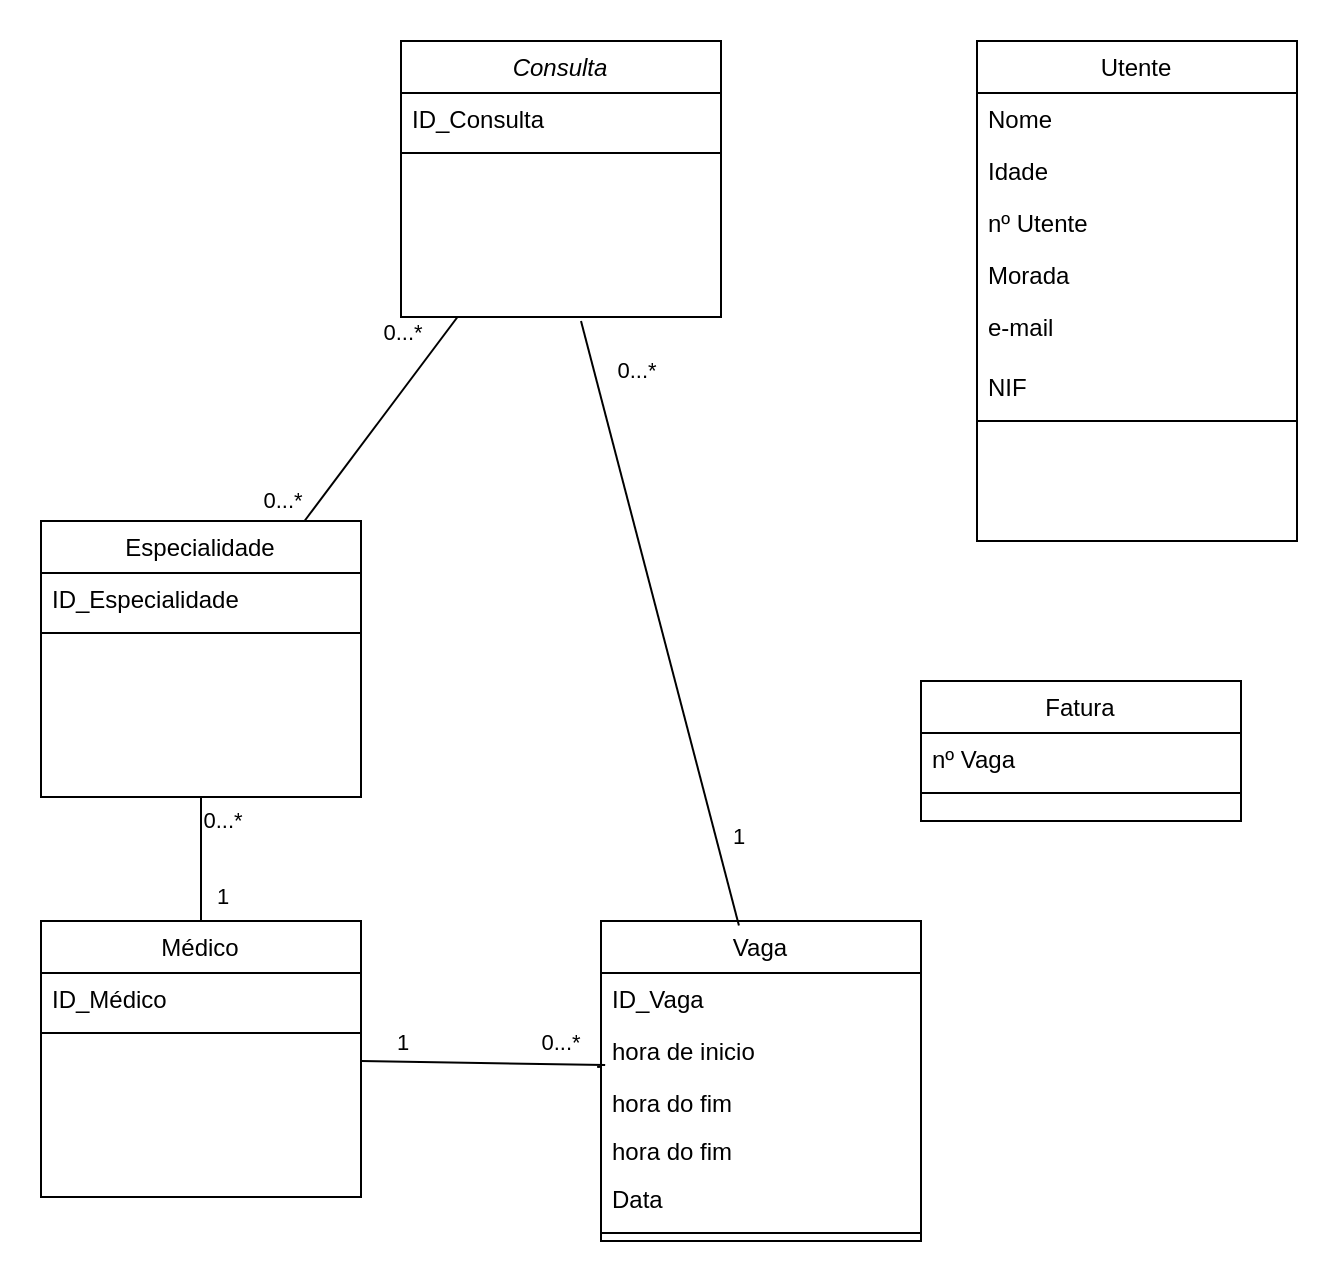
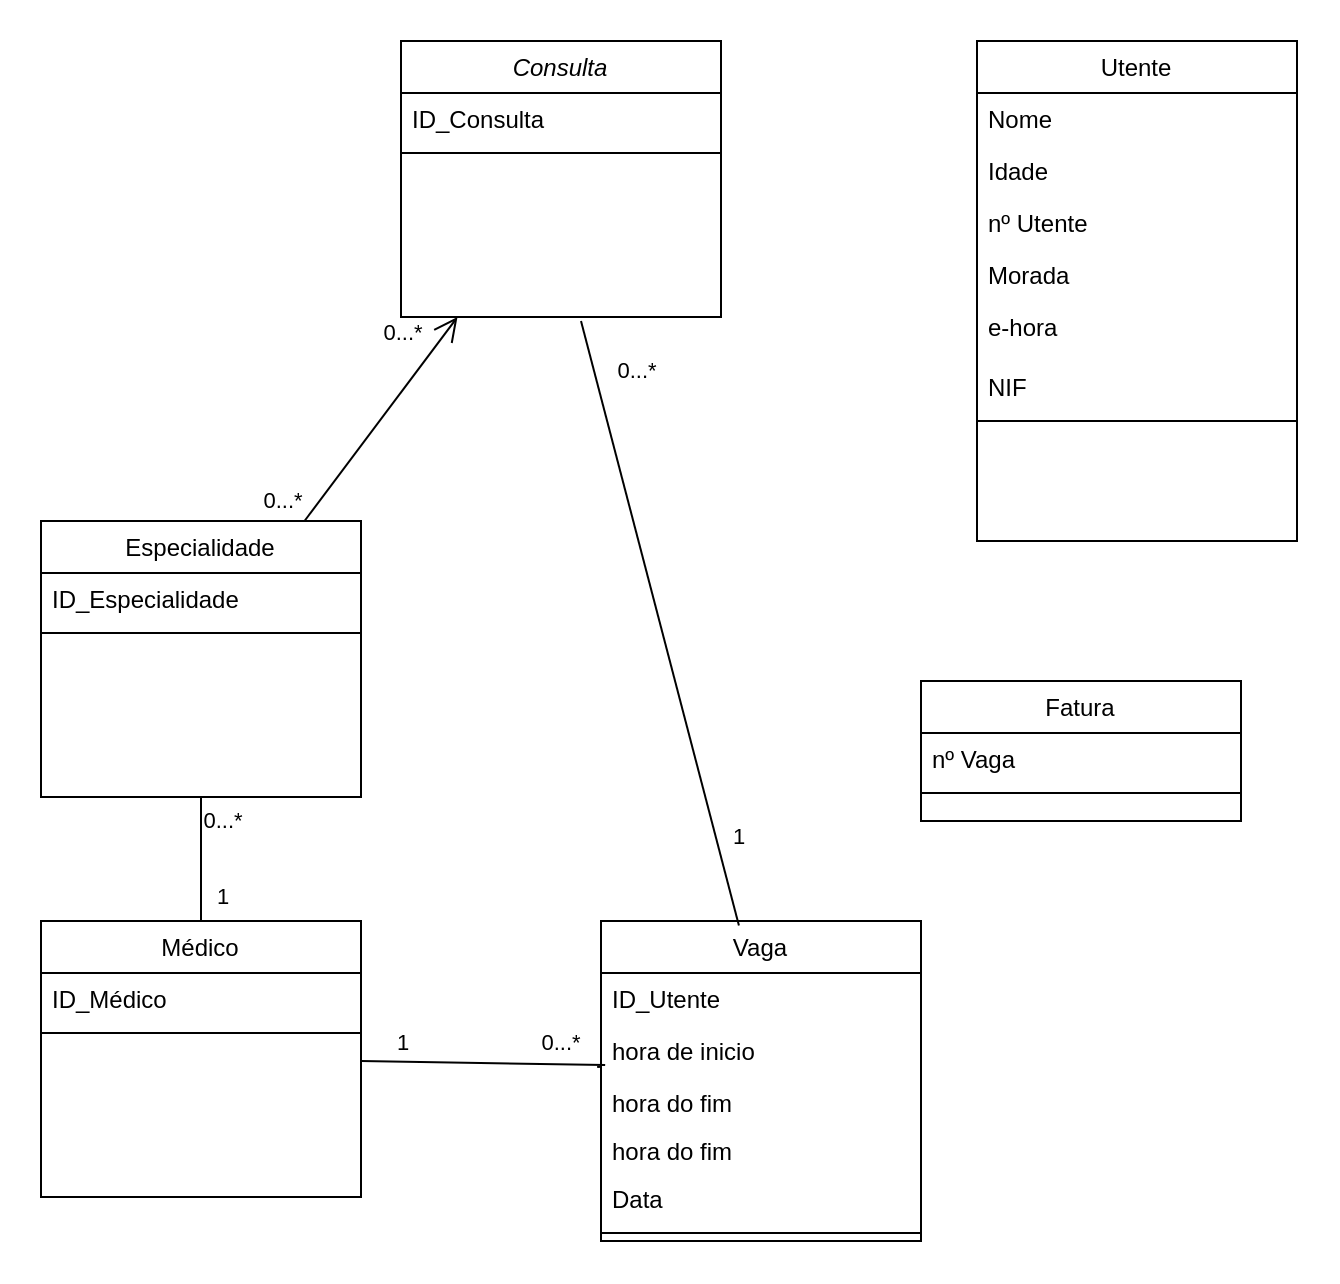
  <mxCell id="0" />
  <mxCell id="1" parent="0" />
  <mxCell id="2" value="Consulta" style="swimlane;fontStyle=2;align=center;verticalAlign=top;childLayout=stackLayout;horizontal=1;startSize=26;horizontalStack=0;resizeParent=1;resizeLast=0;collapsible=1;marginBottom=0;rounded=0;shadow=0;strokeWidth=1;" parent="1" vertex="1"><mxGeometry x="200" y="20" width="160" height="138" as="geometry"><mxRectangle x="230" y="140" width="160" height="26" as="alternateBounds" /></mxGeometry></mxCell>
  <mxCell id="3" value="ID_Consulta" style="text;align=left;verticalAlign=top;spacingLeft=4;spacingRight=4;overflow=hidden;rotatable=0;points=[[0,0.5],[1,0.5]];portConstraint=eastwest;" parent="2" vertex="1"><mxGeometry y="26" width="160" height="26" as="geometry" /></mxCell>
  <mxCell id="4" value="" style="line;html=1;strokeWidth=1;align=left;verticalAlign=middle;spacingTop=-1;spacingLeft=3;spacingRight=3;rotatable=0;labelPosition=right;points=[];portConstraint=eastwest;" parent="2" vertex="1"><mxGeometry y="52" width="160" height="8" as="geometry" /></mxCell>
  <mxCell id="5" value="Especialidade" style="swimlane;fontStyle=0;align=center;verticalAlign=top;childLayout=stackLayout;horizontal=1;startSize=26;horizontalStack=0;resizeParent=1;resizeLast=0;collapsible=1;marginBottom=0;rounded=0;shadow=0;strokeWidth=1;" parent="1" vertex="1"><mxGeometry x="20" y="260" width="160" height="138" as="geometry"><mxRectangle x="130" y="380" width="160" height="26" as="alternateBounds" /></mxGeometry></mxCell>
  <mxCell id="6" value="ID_Especialidade" style="text;align=left;verticalAlign=top;spacingLeft=4;spacingRight=4;overflow=hidden;rotatable=0;points=[[0,0.5],[1,0.5]];portConstraint=eastwest;" parent="5" vertex="1"><mxGeometry y="26" width="160" height="26" as="geometry" /></mxCell>
  <mxCell id="7" value="" style="line;html=1;strokeWidth=1;align=left;verticalAlign=middle;spacingTop=-1;spacingLeft=3;spacingRight=3;rotatable=0;labelPosition=right;points=[];portConstraint=eastwest;" parent="5" vertex="1"><mxGeometry y="52" width="160" height="8" as="geometry" /></mxCell>
- <mxCell id="8" value="" style="endArrow=none;endSize=10;endFill=0;shadow=0;strokeWidth=1;rounded=0;elbow=vertical;" parent="1" source="5" target="2" edge="1"><mxGeometry width="160" relative="1" as="geometry"><mxPoint x="180" y="103" as="sourcePoint" /><mxPoint x="180" y="103" as="targetPoint" /></mxGeometry></mxCell>
+ <mxCell id="8" value="" style="endArrow=open;endSize=10;endFill=0;shadow=0;strokeWidth=1;rounded=0;elbow=vertical;" parent="1" source="5" target="2" edge="1"><mxGeometry width="160" relative="1" as="geometry"><mxPoint x="180" y="103" as="sourcePoint" /><mxPoint x="180" y="103" as="targetPoint" /></mxGeometry></mxCell>
  <mxCell id="9" value="0...*" style="edgeLabel;html=1;align=center;verticalAlign=middle;resizable=0;points=[];" vertex="1" connectable="0" parent="8"><mxGeometry x="0.784" relative="1" as="geometry"><mxPoint x="-20.15" y="-3.8" as="offset" /></mxGeometry></mxCell>
  <mxCell id="10" value="0...*" style="edgeLabel;html=1;align=center;verticalAlign=middle;resizable=0;points=[];" vertex="1" connectable="0" parent="8"><mxGeometry x="-0.816" y="1" relative="1" as="geometry"><mxPoint x="-18.15" as="offset" /></mxGeometry></mxCell>
  <mxCell id="11" value="Fatura" style="swimlane;fontStyle=0;align=center;verticalAlign=top;childLayout=stackLayout;horizontal=1;startSize=26;horizontalStack=0;resizeParent=1;resizeLast=0;collapsible=1;marginBottom=0;rounded=0;shadow=0;strokeWidth=1;" parent="1" vertex="1"><mxGeometry x="460" y="340" width="160" height="70" as="geometry"><mxRectangle x="340" y="380" width="170" height="26" as="alternateBounds" /></mxGeometry></mxCell>
  <mxCell id="12" value="nº Vaga" style="text;align=left;verticalAlign=top;spacingLeft=4;spacingRight=4;overflow=hidden;rotatable=0;points=[[0,0.5],[1,0.5]];portConstraint=eastwest;" parent="11" vertex="1"><mxGeometry y="26" width="160" height="26" as="geometry" /></mxCell>
  <mxCell id="13" value="" style="line;html=1;strokeWidth=1;align=left;verticalAlign=middle;spacingTop=-1;spacingLeft=3;spacingRight=3;rotatable=0;labelPosition=right;points=[];portConstraint=eastwest;" parent="11" vertex="1"><mxGeometry y="52" width="160" height="8" as="geometry" /></mxCell>
  <mxCell id="14" value="Utente" style="swimlane;fontStyle=0;align=center;verticalAlign=top;childLayout=stackLayout;horizontal=1;startSize=26;horizontalStack=0;resizeParent=1;resizeLast=0;collapsible=1;marginBottom=0;rounded=0;shadow=0;strokeWidth=1;" parent="1" vertex="1"><mxGeometry x="488" y="20" width="160" height="250" as="geometry"><mxRectangle x="550" y="140" width="160" height="26" as="alternateBounds" /></mxGeometry></mxCell>
  <mxCell id="15" value="Nome" style="text;align=left;verticalAlign=top;spacingLeft=4;spacingRight=4;overflow=hidden;rotatable=0;points=[[0,0.5],[1,0.5]];portConstraint=eastwest;" parent="14" vertex="1"><mxGeometry y="26" width="160" height="26" as="geometry" /></mxCell>
  <mxCell id="16" value="Idade" style="text;align=left;verticalAlign=top;spacingLeft=4;spacingRight=4;overflow=hidden;rotatable=0;points=[[0,0.5],[1,0.5]];portConstraint=eastwest;rounded=0;shadow=0;html=0;" parent="14" vertex="1"><mxGeometry y="52" width="160" height="26" as="geometry" /></mxCell>
  <mxCell id="17" value="nº Utente" style="text;align=left;verticalAlign=top;spacingLeft=4;spacingRight=4;overflow=hidden;rotatable=0;points=[[0,0.5],[1,0.5]];portConstraint=eastwest;rounded=0;shadow=0;html=0;" parent="14" vertex="1"><mxGeometry y="78" width="160" height="26" as="geometry" /></mxCell>
  <mxCell id="18" value="Morada" style="text;align=left;verticalAlign=top;spacingLeft=4;spacingRight=4;overflow=hidden;rotatable=0;points=[[0,0.5],[1,0.5]];portConstraint=eastwest;rounded=0;shadow=0;html=0;" parent="14" vertex="1"><mxGeometry y="104" width="160" height="26" as="geometry" /></mxCell>
- <mxCell id="19" value="e-mail" style="text;align=left;verticalAlign=top;spacingLeft=4;spacingRight=4;overflow=hidden;rotatable=0;points=[[0,0.5],[1,0.5]];portConstraint=eastwest;rounded=0;shadow=0;html=0;" parent="14" vertex="1"><mxGeometry y="130" width="160" height="30" as="geometry" /></mxCell>
+ <mxCell id="19" value="e-hora" style="text;align=left;verticalAlign=top;spacingLeft=4;spacingRight=4;overflow=hidden;rotatable=0;points=[[0,0.5],[1,0.5]];portConstraint=eastwest;rounded=0;shadow=0;html=0;" parent="14" vertex="1"><mxGeometry y="130" width="160" height="30" as="geometry" /></mxCell>
  <mxCell id="20" value="NIF" style="text;align=left;verticalAlign=top;spacingLeft=4;spacingRight=4;overflow=hidden;rotatable=0;points=[[0,0.5],[1,0.5]];portConstraint=eastwest;rounded=0;shadow=0;html=0;" vertex="1" parent="14"><mxGeometry y="160" width="160" height="26" as="geometry" /></mxCell>
  <mxCell id="21" value="" style="line;html=1;strokeWidth=1;align=left;verticalAlign=middle;spacingTop=-1;spacingLeft=3;spacingRight=3;rotatable=0;labelPosition=right;points=[];portConstraint=eastwest;" parent="14" vertex="1"><mxGeometry y="186" width="160" height="8" as="geometry" /></mxCell>
  <mxCell id="22" value="Médico" style="swimlane;fontStyle=0;align=center;verticalAlign=top;childLayout=stackLayout;horizontal=1;startSize=26;horizontalStack=0;resizeParent=1;resizeLast=0;collapsible=1;marginBottom=0;rounded=0;shadow=0;strokeWidth=1;" vertex="1" parent="1"><mxGeometry x="20" y="460" width="160" height="138" as="geometry"><mxRectangle x="130" y="380" width="160" height="26" as="alternateBounds" /></mxGeometry></mxCell>
  <mxCell id="23" value="ID_Médico" style="text;align=left;verticalAlign=top;spacingLeft=4;spacingRight=4;overflow=hidden;rotatable=0;points=[[0,0.5],[1,0.5]];portConstraint=eastwest;" vertex="1" parent="22"><mxGeometry y="26" width="160" height="26" as="geometry" /></mxCell>
  <mxCell id="24" value="" style="line;html=1;strokeWidth=1;align=left;verticalAlign=middle;spacingTop=-1;spacingLeft=3;spacingRight=3;rotatable=0;labelPosition=right;points=[];portConstraint=eastwest;" vertex="1" parent="22"><mxGeometry y="52" width="160" height="8" as="geometry" /></mxCell>
  <mxCell id="25" value="" style="endArrow=none;html=1;exitX=0.5;exitY=0;exitDx=0;exitDy=0;" edge="1" parent="1" source="22"><mxGeometry width="50" height="50" relative="1" as="geometry"><mxPoint x="230" y="428" as="sourcePoint" /><mxPoint x="100" y="398" as="targetPoint" /></mxGeometry></mxCell>
  <mxCell id="26" value="0...*" style="edgeLabel;html=1;align=center;verticalAlign=middle;resizable=0;points=[];" vertex="1" connectable="0" parent="25"><mxGeometry x="0.645" relative="1" as="geometry"><mxPoint x="10" as="offset" /></mxGeometry></mxCell>
  <mxCell id="27" value="1" style="edgeLabel;html=1;align=center;verticalAlign=middle;resizable=0;points=[];" vertex="1" connectable="0" parent="25"><mxGeometry x="-0.581" relative="1" as="geometry"><mxPoint x="10" as="offset" /></mxGeometry></mxCell>
  <mxCell id="28" value="Vaga" style="swimlane;fontStyle=0;align=center;verticalAlign=top;childLayout=stackLayout;horizontal=1;startSize=26;horizontalStack=0;resizeParent=1;resizeLast=0;collapsible=1;marginBottom=0;rounded=0;shadow=0;strokeWidth=1;" vertex="1" parent="1"><mxGeometry x="300" y="460" width="160" height="160" as="geometry"><mxRectangle x="130" y="380" width="160" height="26" as="alternateBounds" /></mxGeometry></mxCell>
- <mxCell id="29" value="ID_Vaga" style="text;align=left;verticalAlign=top;spacingLeft=4;spacingRight=4;overflow=hidden;rotatable=0;points=[[0,0.5],[1,0.5]];portConstraint=eastwest;" vertex="1" parent="28"><mxGeometry y="26" width="160" height="26" as="geometry" /></mxCell>
+ <mxCell id="29" value="ID_Utente" style="text;align=left;verticalAlign=top;spacingLeft=4;spacingRight=4;overflow=hidden;rotatable=0;points=[[0,0.5],[1,0.5]];portConstraint=eastwest;" vertex="1" parent="28"><mxGeometry y="26" width="160" height="26" as="geometry" /></mxCell>
  <mxCell id="30" value="hora de inicio" style="text;align=left;verticalAlign=top;spacingLeft=4;spacingRight=4;overflow=hidden;rotatable=0;points=[[0,0.5],[1,0.5]];portConstraint=eastwest;" vertex="1" parent="28"><mxGeometry y="52" width="160" height="26" as="geometry" /></mxCell>
  <mxCell id="31" value="hora do fim" style="text;align=left;verticalAlign=top;spacingLeft=4;spacingRight=4;overflow=hidden;rotatable=0;points=[[0,0.5],[1,0.5]];portConstraint=eastwest;" vertex="1" parent="28"><mxGeometry y="78" width="160" height="24" as="geometry" /></mxCell>
  <mxCell id="32" value="hora do fim" style="text;align=left;verticalAlign=top;spacingLeft=4;spacingRight=4;overflow=hidden;rotatable=0;points=[[0,0.5],[1,0.5]];portConstraint=eastwest;" vertex="1" parent="28"><mxGeometry y="102" width="160" height="24" as="geometry" /></mxCell>
  <mxCell id="33" value="Data" style="text;align=left;verticalAlign=top;spacingLeft=4;spacingRight=4;overflow=hidden;rotatable=0;points=[[0,0.5],[1,0.5]];portConstraint=eastwest;rounded=0;shadow=0;html=0;" parent="28" vertex="1"><mxGeometry y="126" width="160" height="26" as="geometry" /></mxCell>
  <mxCell id="34" value="" style="line;html=1;strokeWidth=1;align=left;verticalAlign=middle;spacingTop=-1;spacingLeft=3;spacingRight=3;rotatable=0;labelPosition=right;points=[];portConstraint=eastwest;" vertex="1" parent="28"><mxGeometry y="152" width="160" height="8" as="geometry" /></mxCell>
  <mxCell id="35" style="edgeStyle=none;rounded=0;orthogonalLoop=1;jettySize=auto;html=1;entryX=-0.012;entryY=0.808;entryDx=0;entryDy=0;entryPerimeter=0;endArrow=none;endFill=0;" edge="1" parent="28" source="30" target="30"><mxGeometry relative="1" as="geometry" /></mxCell>
  <mxCell id="36" value="" style="endArrow=none;html=1;exitX=0.431;exitY=0.014;exitDx=0;exitDy=0;exitPerimeter=0;" edge="1" parent="1" source="28"><mxGeometry width="50" height="50" relative="1" as="geometry"><mxPoint x="220" y="330" as="sourcePoint" /><mxPoint x="290" y="160" as="targetPoint" /></mxGeometry></mxCell>
  <mxCell id="37" value="0...*" style="edgeLabel;html=1;align=center;verticalAlign=middle;resizable=0;points=[];" vertex="1" connectable="0" parent="36"><mxGeometry x="0.804" relative="1" as="geometry"><mxPoint x="20.1" y="-4.94" as="offset" /></mxGeometry></mxCell>
  <mxCell id="38" value="1" style="edgeLabel;html=1;align=center;verticalAlign=middle;resizable=0;points=[];" vertex="1" connectable="0" parent="36"><mxGeometry x="-0.707" y="-1" relative="1" as="geometry"><mxPoint x="9.89" as="offset" /></mxGeometry></mxCell>
  <mxCell id="39" value="" style="endArrow=none;html=1;entryX=0.013;entryY=0.769;entryDx=0;entryDy=0;entryPerimeter=0;" edge="1" parent="1" target="30"><mxGeometry width="50" height="50" relative="1" as="geometry"><mxPoint x="180" y="530" as="sourcePoint" /><mxPoint x="290" y="530" as="targetPoint" /></mxGeometry></mxCell>
  <mxCell id="40" value="1" style="edgeLabel;html=1;align=center;verticalAlign=middle;resizable=0;points=[];" vertex="1" connectable="0" parent="39"><mxGeometry x="-0.837" y="1" relative="1" as="geometry"><mxPoint x="9.99" y="-9.16" as="offset" /></mxGeometry></mxCell>
  <mxCell id="41" value="0...*" style="edgeLabel;html=1;align=center;verticalAlign=middle;resizable=0;points=[];" vertex="1" connectable="0" parent="39"><mxGeometry x="0.77" y="-3" relative="1" as="geometry"><mxPoint x="-7.94" y="-14.76" as="offset" /></mxGeometry></mxCell>
